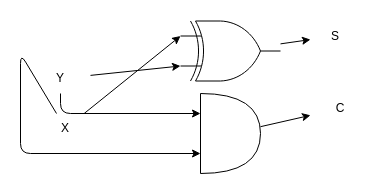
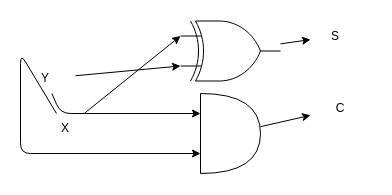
  <mxCell id="0" />
  <mxCell id="1" parent="0" />
  <mxCell id="2" value="" style="edgeStyle=none;html=1;entryX=0;entryY=0.25;entryDx=0;entryDy=0;entryPerimeter=0;" parent="1" source="4" target="13" edge="1"><mxGeometry relative="1" as="geometry"><mxPoint x="190" y="33" as="targetPoint" /></mxGeometry></mxCell>
  <mxCell id="3" style="edgeStyle=none;html=1;entryX=0;entryY=0.75;entryDx=0;entryDy=0;entryPerimeter=0;" parent="1" source="4" target="10" edge="1"><mxGeometry relative="1" as="geometry"><Array as="points"><mxPoint x="20" y="53" /><mxPoint x="20" y="153" /></Array><mxPoint x="200.5" y="303" as="targetPoint" /></mxGeometry></mxCell>
  <mxCell id="4" value="X" style="text;html=1;strokeColor=none;fillColor=none;align=center;verticalAlign=middle;whiteSpace=wrap;rounded=0;" parent="1" vertex="1"><mxGeometry x="35" y="113" width="60" height="30" as="geometry" /></mxCell>
  <mxCell id="5" value="" style="edgeStyle=none;html=1;entryX=0;entryY=0.75;entryDx=0;entryDy=0;entryPerimeter=0;" parent="1" source="7" target="13" edge="1"><mxGeometry relative="1" as="geometry"><mxPoint x="190" y="73" as="targetPoint" /></mxGeometry></mxCell>
  <mxCell id="6" style="edgeStyle=none;html=1;entryX=0;entryY=0.25;entryDx=0;entryDy=0;entryPerimeter=0;" parent="1" source="7" target="10" edge="1"><mxGeometry relative="1" as="geometry"><Array as="points"><mxPoint x="60" y="113" /></Array><mxPoint x="200.5" y="263" as="targetPoint" /></mxGeometry></mxCell>
- <mxCell id="7" value="Y" style="text;html=1;strokeColor=none;fillColor=none;align=center;verticalAlign=middle;whiteSpace=wrap;rounded=0;" parent="1" vertex="1"><mxGeometry x="30" y="63" width="60" height="30" as="geometry" /></mxCell>
+ <mxCell id="7" value="Y" style="text;html=1;strokeColor=none;fillColor=none;align=center;verticalAlign=middle;whiteSpace=wrap;rounded=0;" parent="1" vertex="1"><mxGeometry x="15" y="63" width="60" height="30" as="geometry" /></mxCell>
  <mxCell id="8" value="S" style="text;html=1;strokeColor=none;fillColor=none;align=center;verticalAlign=middle;whiteSpace=wrap;rounded=0;" parent="1" vertex="1"><mxGeometry x="310" y="23" width="50" height="25" as="geometry" /></mxCell>
  <mxCell id="9" value="" style="edgeStyle=none;html=1;" parent="1" source="10" target="11" edge="1"><mxGeometry relative="1" as="geometry" /></mxCell>
  <mxCell id="10" value="" style="shape=or;whiteSpace=wrap;html=1;" parent="1" vertex="1"><mxGeometry x="200" y="93" width="60" height="80" as="geometry" /></mxCell>
  <mxCell id="11" value="C" style="text;html=1;strokeColor=none;fillColor=none;align=center;verticalAlign=middle;whiteSpace=wrap;rounded=0;" parent="1" vertex="1"><mxGeometry x="310" y="93" width="60" height="30" as="geometry" /></mxCell>
  <mxCell id="12" value="" style="edgeStyle=none;html=1;" edge="1" parent="1" source="13" target="8"><mxGeometry relative="1" as="geometry" /></mxCell>
  <mxCell id="13" value="" style="verticalLabelPosition=bottom;shadow=0;dashed=0;align=center;html=1;verticalAlign=top;shape=mxgraph.electrical.logic_gates.logic_gate;operation=xor;" vertex="1" parent="1"><mxGeometry x="180" y="20.5" width="100" height="60" as="geometry" /></mxCell>
